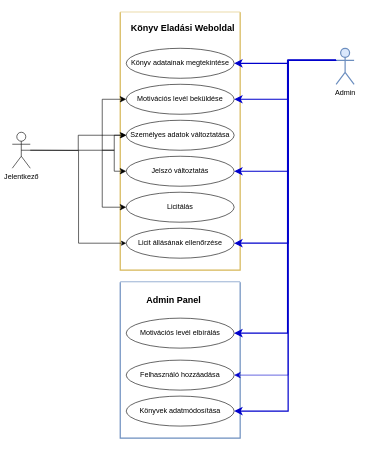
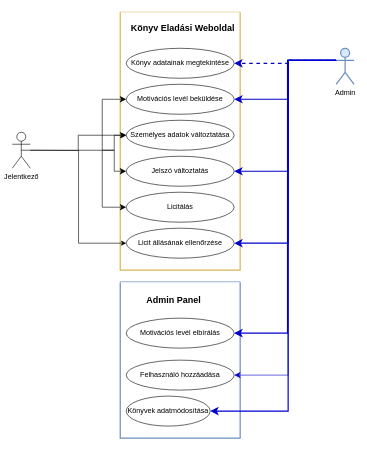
  <mxCell id="0" />
  <mxCell id="1" parent="0" />
  <mxCell id="2" value="" style="swimlane;startSize=0;fontFamily=Tahoma;fillColor=#fff2cc;strokeColor=#d6b656;swimlaneFillColor=default;strokeWidth=2;" vertex="1" parent="1"><mxGeometry x="200" y="20" width="200" height="430" as="geometry" /></mxCell>
  <mxCell id="3" value="&lt;b&gt;&lt;font style=&quot;font-size: 15px;&quot;&gt;Könyv Eladási Weboldal&lt;/font&gt;&lt;/b&gt;" style="text;html=1;align=center;verticalAlign=middle;resizable=0;points=[];autosize=1;strokeColor=none;fillColor=none;" vertex="1" parent="2"><mxGeometry x="4" y="10" width="200" height="30" as="geometry" /></mxCell>
  <mxCell id="4" value="Könyv adatainak megtekintése" style="ellipse;whiteSpace=wrap;html=1;" vertex="1" parent="2"><mxGeometry x="10" y="60" width="180" height="50" as="geometry" /></mxCell>
  <mxCell id="5" value="Motivációs levél beküldése" style="ellipse;whiteSpace=wrap;html=1;" vertex="1" parent="2"><mxGeometry x="10" y="120" width="180" height="50" as="geometry" /></mxCell>
  <mxCell id="6" value="Személyes adatok változtatása" style="ellipse;whiteSpace=wrap;html=1;" vertex="1" parent="2"><mxGeometry x="10" y="180" width="180" height="50" as="geometry" /></mxCell>
  <mxCell id="7" value="Jelszó változtatás" style="ellipse;whiteSpace=wrap;html=1;" vertex="1" parent="2"><mxGeometry x="10" y="240" width="180" height="50" as="geometry" /></mxCell>
  <mxCell id="8" value="Licitálás" style="ellipse;whiteSpace=wrap;html=1;" vertex="1" parent="2"><mxGeometry x="10" y="300" width="180" height="50" as="geometry" /></mxCell>
  <mxCell id="9" value="Licit állásának ellenőrzése" style="ellipse;whiteSpace=wrap;html=1;" vertex="1" parent="2"><mxGeometry x="10" y="360" width="180" height="50" as="geometry" /></mxCell>
  <mxCell id="10" style="edgeStyle=orthogonalEdgeStyle;rounded=0;orthogonalLoop=1;jettySize=auto;html=1;exitX=0.5;exitY=0.5;exitDx=0;exitDy=0;exitPerimeter=0;" edge="1" parent="1" source="11" target="6"><mxGeometry relative="1" as="geometry"><mxPoint x="50" y="250" as="sourcePoint" /></mxGeometry></mxCell>
  <mxCell id="11" value="Jelentkező" style="shape=umlActor;verticalLabelPosition=bottom;verticalAlign=top;html=1;outlineConnect=0;" vertex="1" parent="1"><mxGeometry x="20" y="220" width="30" height="60" as="geometry" /></mxCell>
  <mxCell id="12" value="Admin" style="shape=umlActor;verticalLabelPosition=bottom;verticalAlign=top;html=1;outlineConnect=0;strokeWidth=2;fillColor=#dae8fc;strokeColor=#6c8ebf;" vertex="1" parent="1"><mxGeometry x="560" y="80" width="30" height="60" as="geometry" /></mxCell>
  <mxCell id="13" value="" style="swimlane;startSize=0;fontFamily=Tahoma;swimlaneFillColor=default;fillColor=#dae8fc;strokeColor=#6c8ebf;strokeWidth=2;" vertex="1" parent="1"><mxGeometry x="200" y="470" width="200" height="260" as="geometry" /></mxCell>
  <mxCell id="14" value="&lt;b&gt;&lt;font style=&quot;font-size: 15px;&quot;&gt;Admin Panel&lt;/font&gt;&lt;/b&gt;" style="text;html=1;align=center;verticalAlign=middle;resizable=0;points=[];autosize=1;strokeColor=none;fillColor=none;" vertex="1" parent="13"><mxGeometry x="34" y="15" width="110" height="30" as="geometry" /></mxCell>
  <mxCell id="15" value="Motivációs levél elbírálás" style="ellipse;whiteSpace=wrap;html=1;" vertex="1" parent="13"><mxGeometry x="10" y="60" width="180" height="50" as="geometry" /></mxCell>
  <mxCell id="16" value="Felhasználó hozzáadása" style="ellipse;whiteSpace=wrap;html=1;" vertex="1" parent="13"><mxGeometry x="10" y="130" width="180" height="50" as="geometry" /></mxCell>
- <mxCell id="17" value="Könyvek adatmódosítása" style="ellipse;whiteSpace=wrap;html=1;" vertex="1" parent="13"><mxGeometry x="10" y="190" width="180" height="50" as="geometry" /></mxCell>
+ <mxCell id="17" value="Könyvek adatmódosítása" style="ellipse;whiteSpace=wrap;html=1;" vertex="1" parent="13"><mxGeometry x="10" y="190" width="140" height="50" as="geometry" /></mxCell>
  <mxCell id="18" value="" style="edgeStyle=elbowEdgeStyle;elbow=horizontal;endArrow=classic;html=1;curved=0;rounded=0;endSize=8;startSize=8;entryX=0;entryY=0.5;entryDx=0;entryDy=0;" edge="1" parent="1" target="5"><mxGeometry width="50" height="50" relative="1" as="geometry"><mxPoint x="130" y="250" as="sourcePoint" /><mxPoint x="180" y="200" as="targetPoint" /></mxGeometry></mxCell>
  <mxCell id="19" value="" style="edgeStyle=elbowEdgeStyle;elbow=horizontal;endArrow=classic;html=1;curved=0;rounded=0;endSize=8;startSize=8;entryX=0;entryY=0.5;entryDx=0;entryDy=0;" edge="1" parent="1" target="6"><mxGeometry width="50" height="50" relative="1" as="geometry"><mxPoint x="170" y="250" as="sourcePoint" /><mxPoint x="220" y="175" as="targetPoint" /></mxGeometry></mxCell>
  <mxCell id="20" value="" style="edgeStyle=elbowEdgeStyle;elbow=horizontal;endArrow=classic;html=1;curved=0;rounded=0;endSize=8;startSize=8;entryX=0;entryY=0.5;entryDx=0;entryDy=0;" edge="1" parent="1" target="7"><mxGeometry width="50" height="50" relative="1" as="geometry"><mxPoint x="170" y="250" as="sourcePoint" /><mxPoint x="220" y="235" as="targetPoint" /></mxGeometry></mxCell>
  <mxCell id="21" value="" style="edgeStyle=elbowEdgeStyle;elbow=horizontal;endArrow=classic;html=1;curved=0;rounded=0;endSize=8;startSize=8;entryX=0;entryY=0.5;entryDx=0;entryDy=0;" edge="1" parent="1" target="8"><mxGeometry width="50" height="50" relative="1" as="geometry"><mxPoint x="170" y="250" as="sourcePoint" /><mxPoint x="220" y="175" as="targetPoint" /><Array as="points"><mxPoint x="170" y="300" /></Array></mxGeometry></mxCell>
- <mxCell id="22" value="" style="edgeStyle=elbowEdgeStyle;elbow=horizontal;endArrow=classic;html=1;curved=0;rounded=0;endSize=8;startSize=8;exitX=0;exitY=0.333;exitDx=0;exitDy=0;exitPerimeter=0;entryX=1;entryY=0.5;entryDx=0;entryDy=0;strokeColor=#0000CC;strokeWidth=2;" edge="1" parent="1" source="12" target="4"><mxGeometry width="50" height="50" relative="1" as="geometry"><mxPoint x="280" y="400" as="sourcePoint" /><mxPoint x="330" y="350" as="targetPoint" /><Array as="points"><mxPoint x="480" y="110" /></Array></mxGeometry></mxCell>
+ <mxCell id="22" value="" style="edgeStyle=elbowEdgeStyle;elbow=horizontal;endArrow=classic;html=1;curved=0;rounded=0;endSize=8;startSize=8;exitX=0;exitY=0.333;exitDx=0;exitDy=0;exitPerimeter=0;entryX=1;entryY=0.5;entryDx=0;entryDy=0;strokeColor=#0000CC;strokeWidth=2;dashed=1;" edge="1" parent="1" source="12" target="4"><mxGeometry width="50" height="50" relative="1" as="geometry"><mxPoint x="280" y="400" as="sourcePoint" /><mxPoint x="330" y="350" as="targetPoint" /><Array as="points"><mxPoint x="480" y="110" /></Array></mxGeometry></mxCell>
  <mxCell id="23" value="" style="edgeStyle=elbowEdgeStyle;elbow=horizontal;endArrow=classic;html=1;curved=0;rounded=0;endSize=8;startSize=8;entryX=1;entryY=0.5;entryDx=0;entryDy=0;strokeColor=#0000CC;strokeWidth=2;" edge="1" parent="1" target="5"><mxGeometry width="50" height="50" relative="1" as="geometry"><mxPoint x="480" y="100" as="sourcePoint" /><mxPoint x="400" y="115" as="targetPoint" /><Array as="points"><mxPoint x="480" y="130" /><mxPoint x="480" y="150" /></Array></mxGeometry></mxCell>
  <mxCell id="24" value="" style="edgeStyle=elbowEdgeStyle;elbow=horizontal;endArrow=classic;html=1;curved=0;rounded=0;endSize=8;startSize=8;entryX=1;entryY=0.5;entryDx=0;entryDy=0;exitX=0;exitY=0.333;exitDx=0;exitDy=0;exitPerimeter=0;strokeColor=#0000CC;strokeWidth=2;" edge="1" parent="1" source="12" target="7"><mxGeometry width="50" height="50" relative="1" as="geometry"><mxPoint x="570" y="110" as="sourcePoint" /><mxPoint x="400" y="235" as="targetPoint" /><Array as="points"><mxPoint x="480" y="200" /></Array></mxGeometry></mxCell>
  <mxCell id="25" value="" style="edgeStyle=elbowEdgeStyle;elbow=horizontal;endArrow=classic;html=1;curved=0;rounded=0;endSize=8;startSize=8;entryX=1;entryY=0.5;entryDx=0;entryDy=0;exitX=0;exitY=0.333;exitDx=0;exitDy=0;exitPerimeter=0;strokeColor=#0000CC;" edge="1" parent="1" source="12" target="16"><mxGeometry width="50" height="50" relative="1" as="geometry"><mxPoint x="570" y="110" as="sourcePoint" /><mxPoint x="400" y="295" as="targetPoint" /><Array as="points"><mxPoint x="480" y="330" /></Array></mxGeometry></mxCell>
  <mxCell id="26" value="" style="edgeStyle=elbowEdgeStyle;elbow=horizontal;endArrow=classic;html=1;curved=0;rounded=0;endSize=8;startSize=8;entryX=1;entryY=0.5;entryDx=0;entryDy=0;exitX=0;exitY=0.333;exitDx=0;exitDy=0;exitPerimeter=0;strokeColor=#0000CC;strokeWidth=2;" edge="1" parent="1" source="12" target="17"><mxGeometry width="50" height="50" relative="1" as="geometry"><mxPoint x="570" y="110" as="sourcePoint" /><mxPoint x="400" y="565" as="targetPoint" /><Array as="points"><mxPoint x="480" y="360" /></Array></mxGeometry></mxCell>
  <mxCell id="27" style="edgeStyle=orthogonalEdgeStyle;rounded=0;orthogonalLoop=1;jettySize=auto;html=1;entryX=0;entryY=0.5;entryDx=0;entryDy=0;" edge="1" parent="1" target="9"><mxGeometry relative="1" as="geometry"><mxPoint x="50" y="250" as="sourcePoint" /><mxPoint x="220" y="115" as="targetPoint" /></mxGeometry></mxCell>
  <mxCell id="28" value="" style="edgeStyle=elbowEdgeStyle;elbow=horizontal;endArrow=classic;html=1;curved=0;rounded=0;endSize=8;startSize=8;entryX=1;entryY=0.5;entryDx=0;entryDy=0;exitX=0;exitY=0.333;exitDx=0;exitDy=0;exitPerimeter=0;strokeColor=#0000CC;strokeWidth=2;" edge="1" parent="1" source="12" target="9"><mxGeometry width="50" height="50" relative="1" as="geometry"><mxPoint x="570" y="110" as="sourcePoint" /><mxPoint x="400" y="295" as="targetPoint" /><Array as="points"><mxPoint x="480" y="260" /></Array></mxGeometry></mxCell>
  <mxCell id="29" value="" style="edgeStyle=elbowEdgeStyle;elbow=horizontal;endArrow=classic;html=1;curved=0;rounded=0;endSize=8;startSize=8;entryX=1;entryY=0.5;entryDx=0;entryDy=0;exitX=0;exitY=0.333;exitDx=0;exitDy=0;exitPerimeter=0;strokeColor=#0000CC;strokeWidth=2;" edge="1" parent="1" source="12" target="15"><mxGeometry width="50" height="50" relative="1" as="geometry"><mxPoint x="570" y="110" as="sourcePoint" /><mxPoint x="400" y="415" as="targetPoint" /><Array as="points"><mxPoint x="479" y="330" /></Array></mxGeometry></mxCell>
